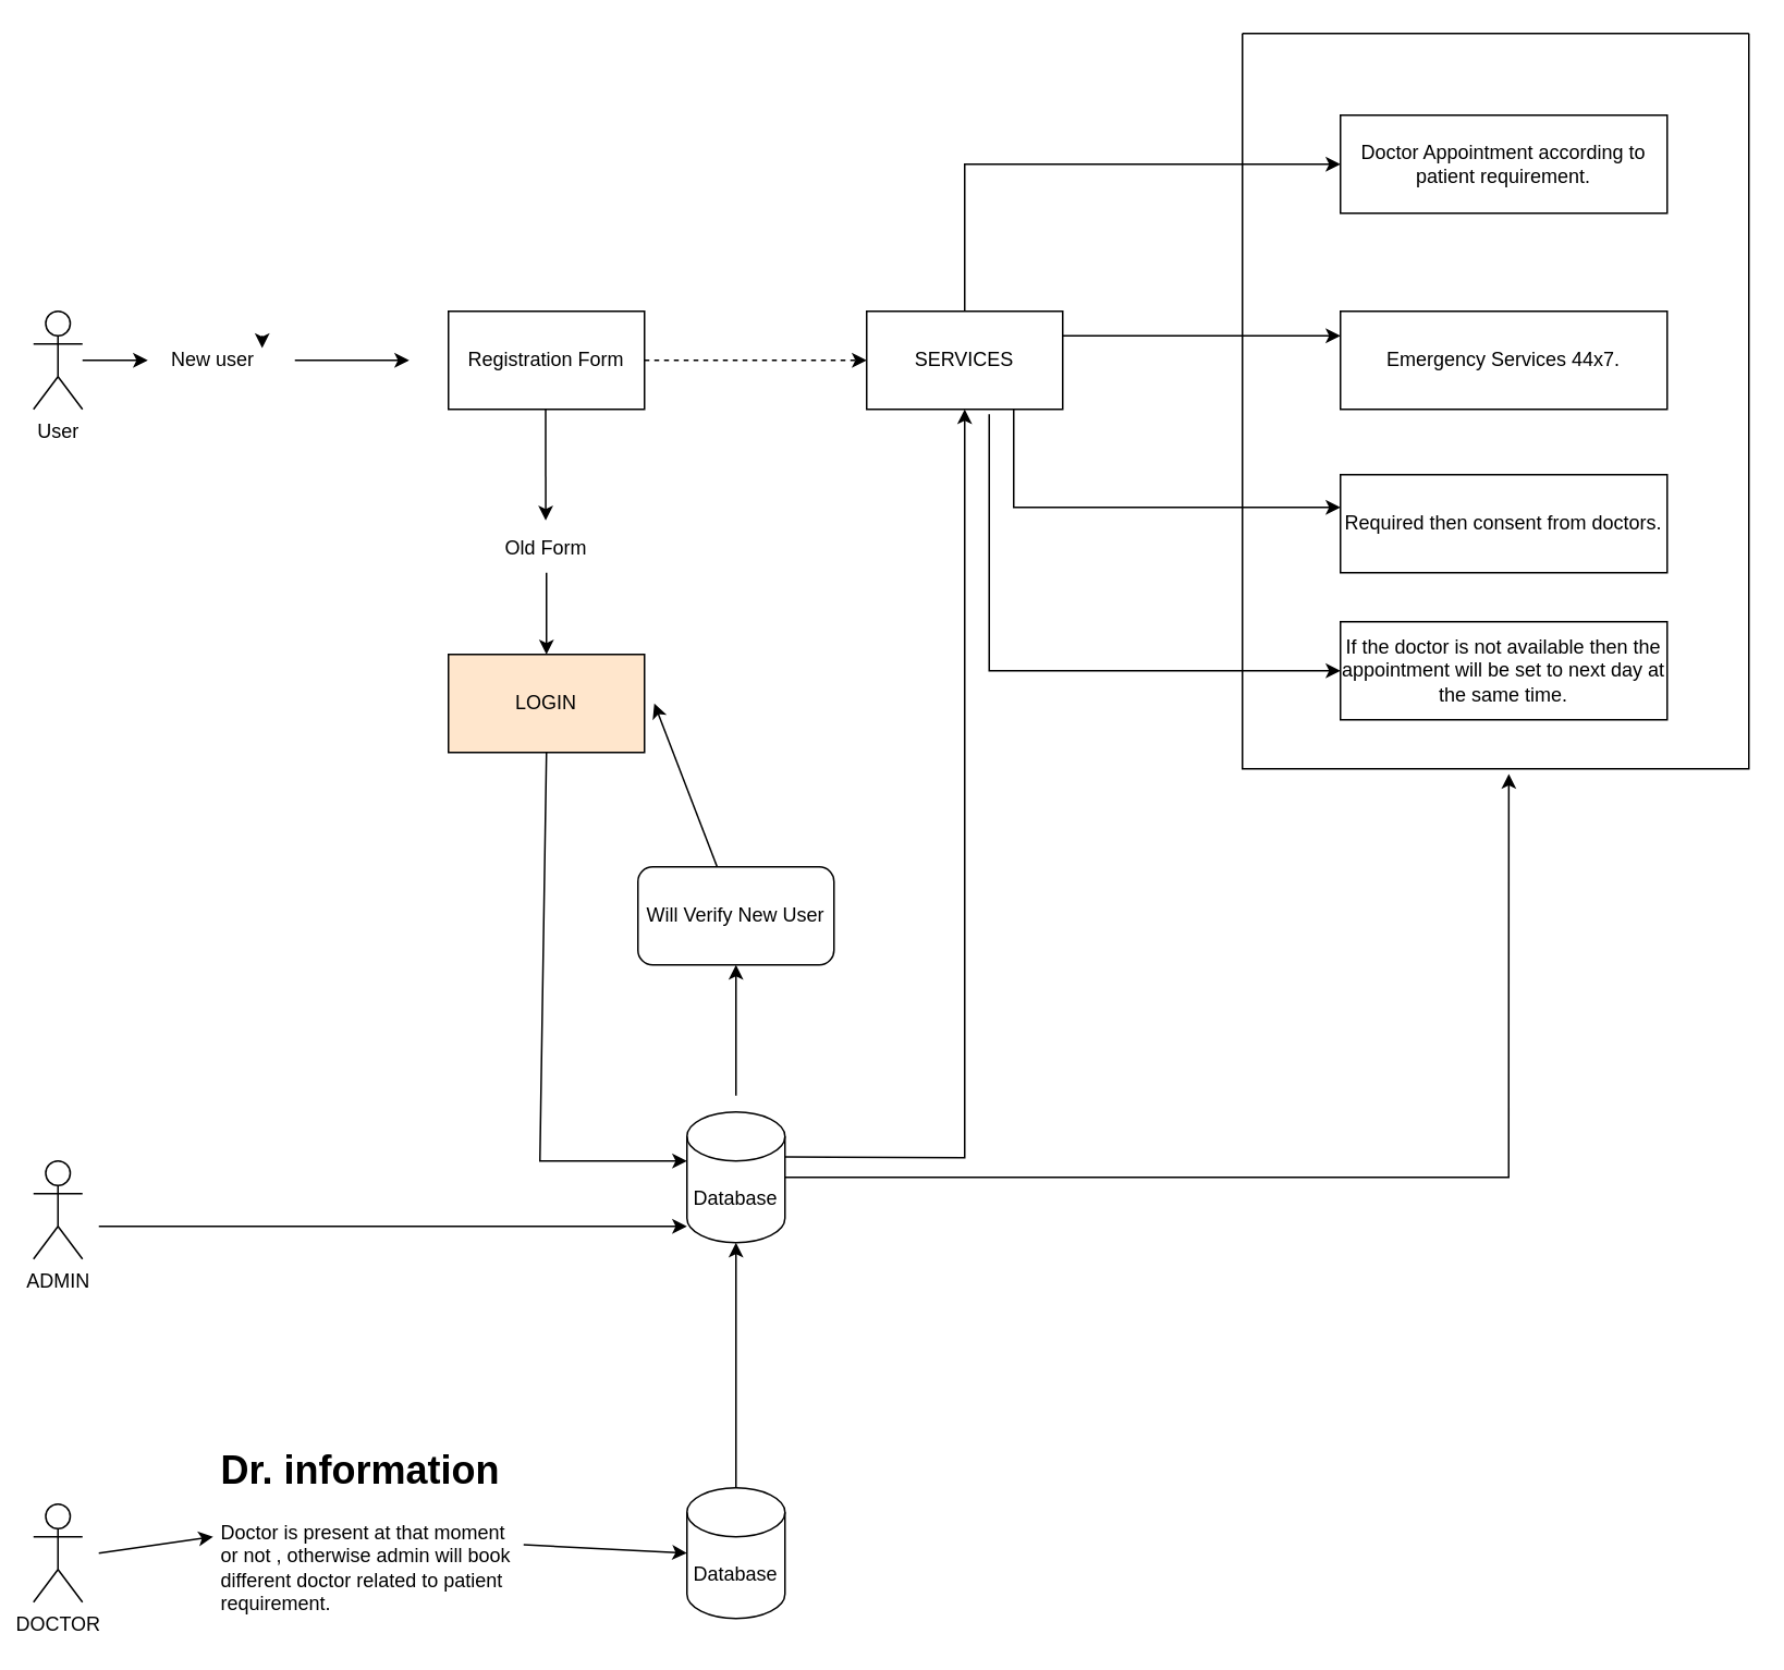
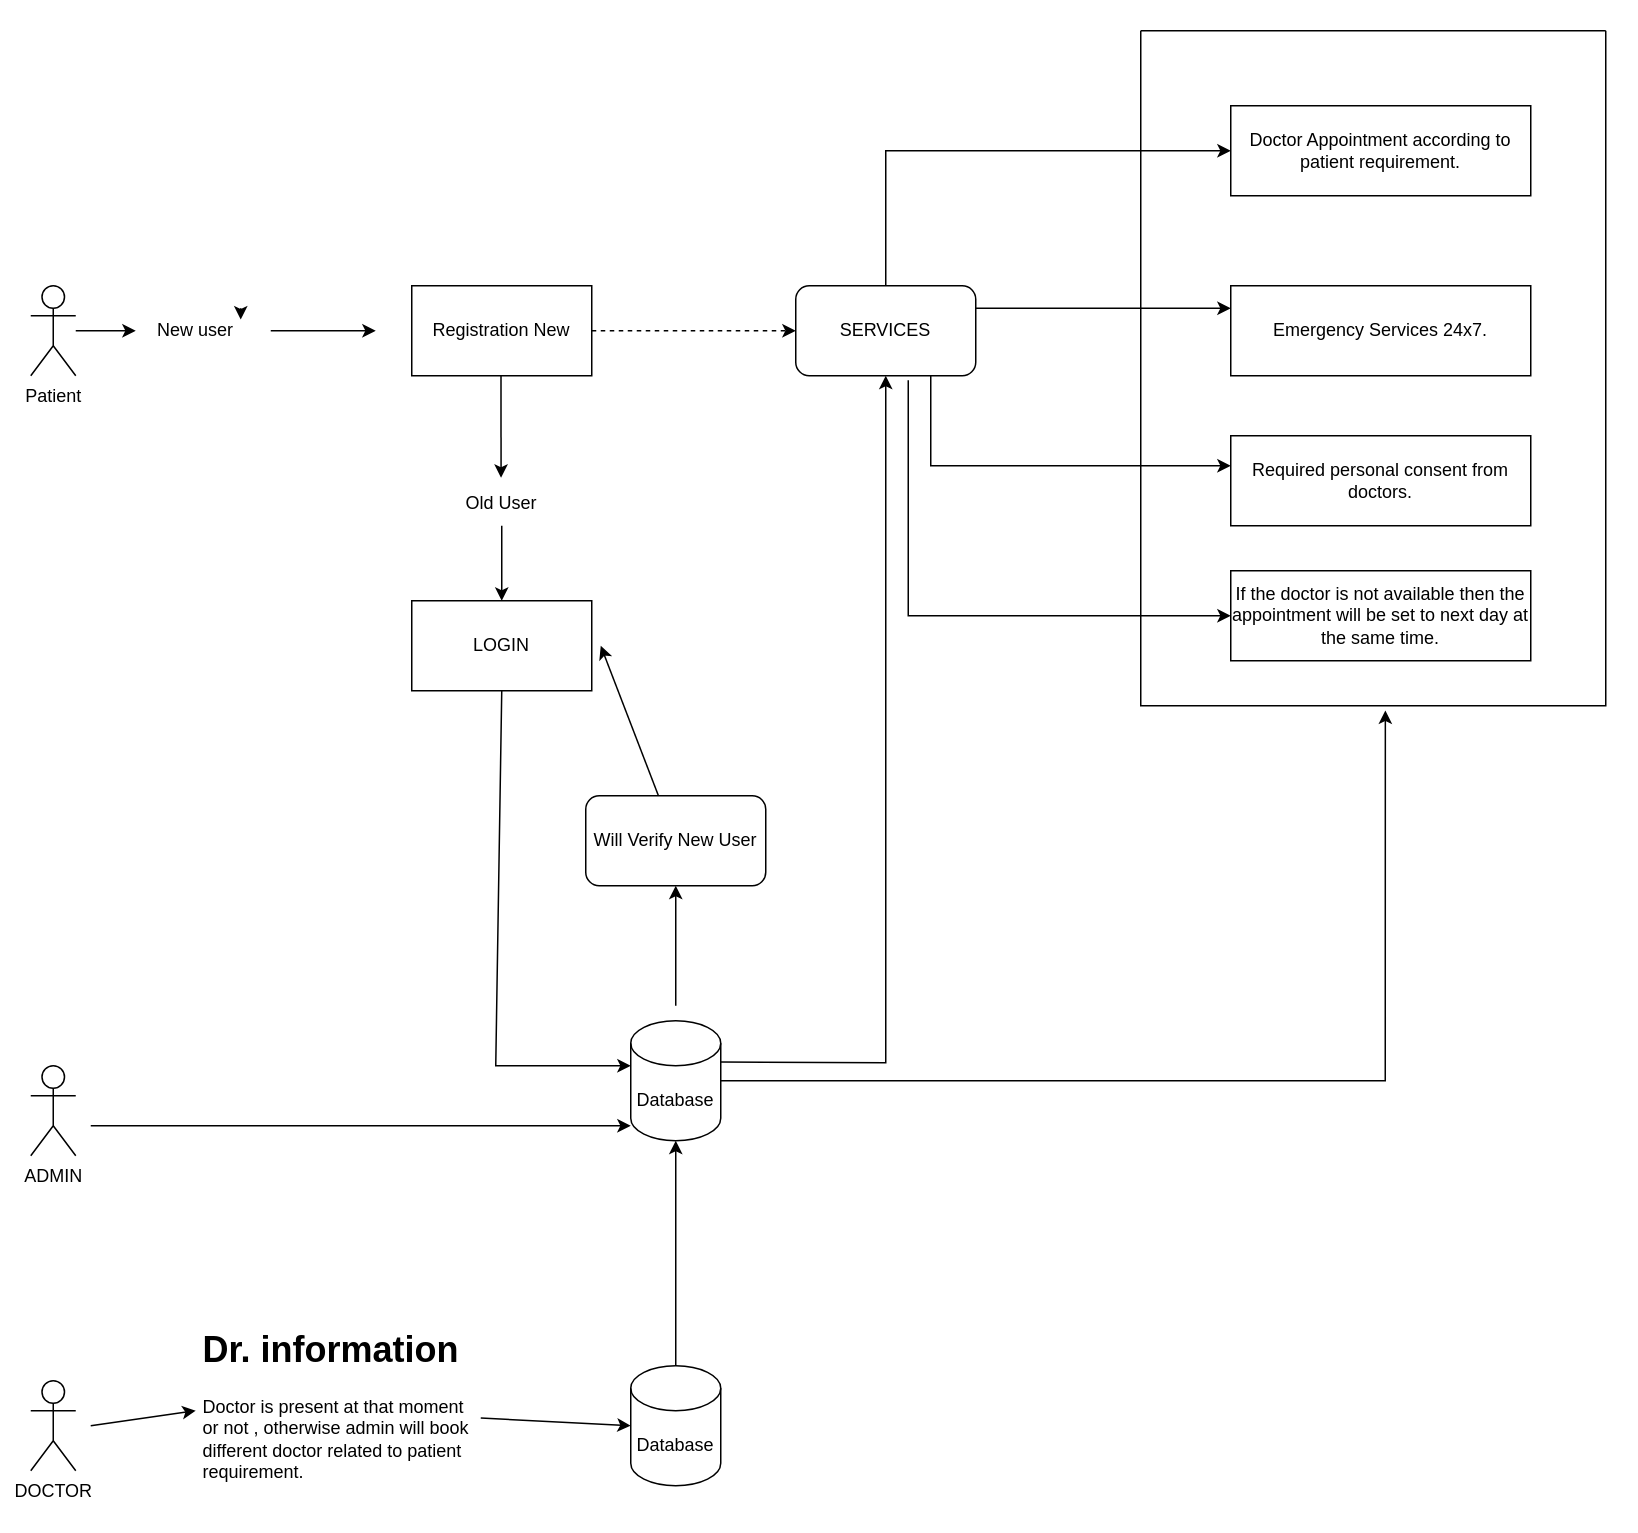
  <mxCell id="0" />
  <mxCell id="1" parent="0" />
- <mxCell id="2" value="User&lt;br&gt;" style="shape=umlActor;verticalLabelPosition=bottom;verticalAlign=top;html=1;outlineConnect=0;" parent="1" vertex="1"><mxGeometry x="20" y="190" width="30" height="60" as="geometry" /></mxCell>
+ <mxCell id="2" value="Patient&lt;br&gt;" style="shape=umlActor;verticalLabelPosition=bottom;verticalAlign=top;html=1;outlineConnect=0;" parent="1" vertex="1"><mxGeometry x="20" y="190" width="30" height="60" as="geometry" /></mxCell>
  <mxCell id="3" value="ADMIN" style="shape=umlActor;verticalLabelPosition=bottom;verticalAlign=top;html=1;outlineConnect=0;" parent="1" vertex="1"><mxGeometry x="20" y="710" width="30" height="60" as="geometry" /></mxCell>
  <mxCell id="4" value="New user" style="text;html=1;strokeColor=none;fillColor=none;align=center;verticalAlign=middle;whiteSpace=wrap;rounded=0;" parent="1" vertex="1"><mxGeometry x="100" y="205" width="60" height="30" as="geometry" /></mxCell>
  <mxCell id="5" style="edgeStyle=orthogonalEdgeStyle;rounded=0;orthogonalLoop=1;jettySize=auto;html=1;exitX=1;exitY=0;exitDx=0;exitDy=0;entryX=1;entryY=0.25;entryDx=0;entryDy=0;" parent="1" source="4" target="4" edge="1"><mxGeometry relative="1" as="geometry" /></mxCell>
  <mxCell id="6" value="" style="endArrow=classic;html=1;rounded=0;" parent="1" source="2" edge="1"><mxGeometry width="50" height="50" relative="1" as="geometry"><mxPoint x="410" y="410" as="sourcePoint" /><mxPoint x="90" y="220" as="targetPoint" /><Array as="points" /></mxGeometry></mxCell>
  <mxCell id="7" value="" style="endArrow=classic;html=1;rounded=0;" parent="1" edge="1"><mxGeometry width="50" height="50" relative="1" as="geometry"><mxPoint x="180" y="220" as="sourcePoint" /><mxPoint x="250" y="220" as="targetPoint" /></mxGeometry></mxCell>
- <mxCell id="8" value="Registration Form" style="rounded=0;whiteSpace=wrap;html=1;" parent="1" vertex="1"><mxGeometry x="274" y="190" width="120" height="60" as="geometry" /></mxCell>
+ <mxCell id="8" value="Registration New" style="rounded=0;whiteSpace=wrap;html=1;" parent="1" vertex="1"><mxGeometry x="274" y="190" width="120" height="60" as="geometry" /></mxCell>
  <mxCell id="9" value="" style="endArrow=classic;html=1;rounded=0;exitX=0.433;exitY=1.033;exitDx=0;exitDy=0;exitPerimeter=0;" parent="1" edge="1"><mxGeometry width="50" height="50" relative="1" as="geometry"><mxPoint x="333.5" y="250" as="sourcePoint" /><mxPoint x="333.54" y="318.02" as="targetPoint" /></mxGeometry></mxCell>
- <mxCell id="10" value="Old Form" style="text;html=1;strokeColor=none;fillColor=none;align=center;verticalAlign=middle;whiteSpace=wrap;rounded=0;" parent="1" vertex="1"><mxGeometry x="304" y="320" width="60" height="30" as="geometry" /></mxCell>
+ <mxCell id="10" value="Old User" style="text;html=1;strokeColor=none;fillColor=none;align=center;verticalAlign=middle;whiteSpace=wrap;rounded=0;" parent="1" vertex="1"><mxGeometry x="304" y="320" width="60" height="30" as="geometry" /></mxCell>
  <mxCell id="11" value="" style="endArrow=classic;html=1;rounded=0;exitX=0.5;exitY=1;exitDx=0;exitDy=0;" parent="1" source="10" edge="1"><mxGeometry width="50" height="50" relative="1" as="geometry"><mxPoint x="360" y="410" as="sourcePoint" /><mxPoint x="334" y="400" as="targetPoint" /></mxGeometry></mxCell>
- <mxCell id="12" value="LOGIN" style="rounded=0;whiteSpace=wrap;html=1;fillColor=#ffe6cc;" parent="1" vertex="1"><mxGeometry x="274" y="400" width="120" height="60" as="geometry" /></mxCell>
+ <mxCell id="12" value="LOGIN" style="rounded=0;whiteSpace=wrap;html=1;" parent="1" vertex="1"><mxGeometry x="274" y="400" width="120" height="60" as="geometry" /></mxCell>
  <mxCell id="13" value="" style="endArrow=classic;html=1;rounded=0;exitX=0.5;exitY=1;exitDx=0;exitDy=0;" parent="1" source="12" edge="1"><mxGeometry width="50" height="50" relative="1" as="geometry"><mxPoint x="470" y="540" as="sourcePoint" /><mxPoint x="420" y="710" as="targetPoint" /><Array as="points"><mxPoint x="330" y="710" /></Array></mxGeometry></mxCell>
  <mxCell id="14" value="" style="endArrow=classic;html=1;rounded=0;" parent="1" edge="1"><mxGeometry width="50" height="50" relative="1" as="geometry"><mxPoint x="60" y="750" as="sourcePoint" /><mxPoint x="420" y="750" as="targetPoint" /></mxGeometry></mxCell>
  <mxCell id="15" value="Database&lt;br&gt;" style="shape=cylinder3;whiteSpace=wrap;html=1;boundedLbl=1;backgroundOutline=1;size=15;" parent="1" vertex="1"><mxGeometry x="420" y="680" width="60" height="80" as="geometry" /></mxCell>
  <mxCell id="16" value="" style="endArrow=classic;html=1;rounded=0;" parent="1" source="18" edge="1"><mxGeometry width="50" height="50" relative="1" as="geometry"><mxPoint x="450" y="670" as="sourcePoint" /><mxPoint x="400" y="430" as="targetPoint" /><Array as="points" /></mxGeometry></mxCell>
  <mxCell id="17" value="" style="endArrow=classic;html=1;rounded=0;" parent="1" target="18" edge="1"><mxGeometry width="50" height="50" relative="1" as="geometry"><mxPoint x="450" y="670" as="sourcePoint" /><mxPoint x="400" y="430" as="targetPoint" /><Array as="points" /></mxGeometry></mxCell>
  <mxCell id="18" value="Will Verify New User" style="rounded=1;whiteSpace=wrap;html=1;" parent="1" vertex="1"><mxGeometry x="390" y="530" width="120" height="60" as="geometry" /></mxCell>
- <mxCell id="19" value="SERVICES" style="rounded=0;whiteSpace=wrap;html=1;" parent="1" vertex="1"><mxGeometry x="530" y="190" width="120" height="60" as="geometry" /></mxCell>
+ <mxCell id="19" value="SERVICES" style="whiteSpace=wrap;html=1;rounded=1;" parent="1" vertex="1"><mxGeometry x="530" y="190" width="120" height="60" as="geometry" /></mxCell>
  <mxCell id="20" value="" style="endArrow=classic;html=1;rounded=0;exitX=1;exitY=0.5;exitDx=0;exitDy=0;entryX=0;entryY=0.5;entryDx=0;entryDy=0;dashed=1;" parent="1" source="8" target="19" edge="1"><mxGeometry width="50" height="50" relative="1" as="geometry"><mxPoint x="470" y="540" as="sourcePoint" /><mxPoint x="520" y="220" as="targetPoint" /></mxGeometry></mxCell>
  <mxCell id="21" value="" style="endArrow=classic;html=1;rounded=0;entryX=0.5;entryY=1;entryDx=0;entryDy=0;exitX=1;exitY=0;exitDx=0;exitDy=27.5;exitPerimeter=0;" parent="1" source="15" target="19" edge="1"><mxGeometry width="50" height="50" relative="1" as="geometry"><mxPoint x="590" y="720" as="sourcePoint" /><mxPoint x="590" y="270" as="targetPoint" /><Array as="points"><mxPoint x="590" y="708" /></Array></mxGeometry></mxCell>
  <mxCell id="22" value="DOCTOR" style="shape=umlActor;verticalLabelPosition=bottom;verticalAlign=top;html=1;outlineConnect=0;" parent="1" vertex="1"><mxGeometry x="20" y="920" width="30" height="60" as="geometry" /></mxCell>
  <mxCell id="23" value="Database" style="shape=cylinder3;whiteSpace=wrap;html=1;boundedLbl=1;backgroundOutline=1;size=15;" parent="1" vertex="1"><mxGeometry x="420" y="910" width="60" height="80" as="geometry" /></mxCell>
  <mxCell id="24" value="" style="endArrow=classic;html=1;rounded=0;entryX=0.5;entryY=1;entryDx=0;entryDy=0;entryPerimeter=0;exitX=0.5;exitY=0;exitDx=0;exitDy=0;exitPerimeter=0;" parent="1" source="23" target="15" edge="1"><mxGeometry width="50" height="50" relative="1" as="geometry"><mxPoint x="520" y="900" as="sourcePoint" /><mxPoint x="570" y="850" as="targetPoint" /></mxGeometry></mxCell>
  <mxCell id="25" value="" style="endArrow=classic;html=1;rounded=0;entryX=0;entryY=0.5;entryDx=0;entryDy=0;entryPerimeter=0;" parent="1" source="33" target="23" edge="1"><mxGeometry width="50" height="50" relative="1" as="geometry"><mxPoint x="60" y="950" as="sourcePoint" /><mxPoint x="410" y="950" as="targetPoint" /></mxGeometry></mxCell>
  <mxCell id="26" value="" style="endArrow=classic;html=1;rounded=0;exitX=0.5;exitY=0;exitDx=0;exitDy=0;" parent="1" source="19" edge="1"><mxGeometry width="50" height="50" relative="1" as="geometry"><mxPoint x="600" y="110" as="sourcePoint" /><mxPoint x="820" y="100" as="targetPoint" /><Array as="points"><mxPoint x="590" y="100" /></Array></mxGeometry></mxCell>
  <mxCell id="27" value="Doctor Appointment according to patient requirement." style="rounded=0;whiteSpace=wrap;html=1;" parent="1" vertex="1"><mxGeometry x="820" y="70" width="200" height="60" as="geometry" /></mxCell>
  <mxCell id="28" value="" style="endArrow=classic;html=1;rounded=0;exitX=1;exitY=0.25;exitDx=0;exitDy=0;" parent="1" source="19" edge="1"><mxGeometry width="50" height="50" relative="1" as="geometry"><mxPoint x="780" y="370" as="sourcePoint" /><mxPoint x="820" y="205" as="targetPoint" /></mxGeometry></mxCell>
- <mxCell id="29" value="Emergency Services 44x7." style="rounded=0;whiteSpace=wrap;html=1;" parent="1" vertex="1"><mxGeometry x="820" y="190" width="200" height="60" as="geometry" /></mxCell>
+ <mxCell id="29" value="Emergency Services 24x7." style="rounded=0;whiteSpace=wrap;html=1;" parent="1" vertex="1"><mxGeometry x="820" y="190" width="200" height="60" as="geometry" /></mxCell>
  <mxCell id="30" value="" style="endArrow=classic;html=1;rounded=0;exitX=0.75;exitY=1;exitDx=0;exitDy=0;" parent="1" source="19" edge="1"><mxGeometry width="50" height="50" relative="1" as="geometry"><mxPoint x="650" y="420" as="sourcePoint" /><mxPoint x="820" y="310" as="targetPoint" /><Array as="points"><mxPoint x="620" y="310" /></Array></mxGeometry></mxCell>
- <mxCell id="31" value="Required then consent from doctors." style="rounded=0;whiteSpace=wrap;html=1;" parent="1" vertex="1"><mxGeometry x="820" y="290" width="200" height="60" as="geometry" /></mxCell>
+ <mxCell id="31" value="Required personal consent from doctors." style="rounded=0;whiteSpace=wrap;html=1;" parent="1" vertex="1"><mxGeometry x="820" y="290" width="200" height="60" as="geometry" /></mxCell>
  <mxCell id="32" value="" style="endArrow=classic;html=1;rounded=0;entryX=0;entryY=0.5;entryDx=0;entryDy=0;entryPerimeter=0;" parent="1" target="33" edge="1"><mxGeometry width="50" height="50" relative="1" as="geometry"><mxPoint x="60" y="950" as="sourcePoint" /><mxPoint x="420" y="950" as="targetPoint" /></mxGeometry></mxCell>
  <mxCell id="33" value="&lt;h1&gt;Dr. information&lt;/h1&gt;&lt;div&gt;Doctor is present at that moment or not , otherwise admin will book different doctor related to patient requirement.&lt;/div&gt;" style="text;html=1;strokeColor=none;fillColor=none;spacing=5;spacingTop=-20;whiteSpace=wrap;overflow=hidden;rounded=0;" parent="1" vertex="1"><mxGeometry x="130" y="880" width="190" height="120" as="geometry" /></mxCell>
  <mxCell id="34" value="" style="endArrow=classic;html=1;rounded=0;exitX=0.625;exitY=1.05;exitDx=0;exitDy=0;exitPerimeter=0;" parent="1" source="19" edge="1"><mxGeometry width="50" height="50" relative="1" as="geometry"><mxPoint x="600" y="330" as="sourcePoint" /><mxPoint x="820" y="410" as="targetPoint" /><Array as="points"><mxPoint x="605" y="410" /></Array></mxGeometry></mxCell>
  <mxCell id="35" value="If the doctor is not available then the appointment will be set to next day at the same time." style="rounded=0;whiteSpace=wrap;html=1;" parent="1" vertex="1"><mxGeometry x="820" y="380" width="200" height="60" as="geometry" /></mxCell>
  <mxCell id="36" value="" style="swimlane;startSize=0;" parent="1" vertex="1"><mxGeometry x="760" y="20" width="310" height="450" as="geometry" /></mxCell>
  <mxCell id="37" value="" style="endArrow=classic;html=1;rounded=0;entryX=0.526;entryY=1.007;entryDx=0;entryDy=0;entryPerimeter=0;exitX=1;exitY=0.5;exitDx=0;exitDy=0;exitPerimeter=0;" parent="1" source="15" target="36" edge="1"><mxGeometry width="50" height="50" relative="1" as="geometry"><mxPoint x="730" y="650" as="sourcePoint" /><mxPoint x="790" y="350" as="targetPoint" /><Array as="points"><mxPoint x="923" y="720" /></Array></mxGeometry></mxCell>
